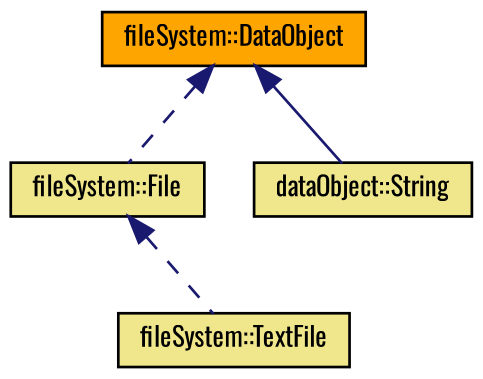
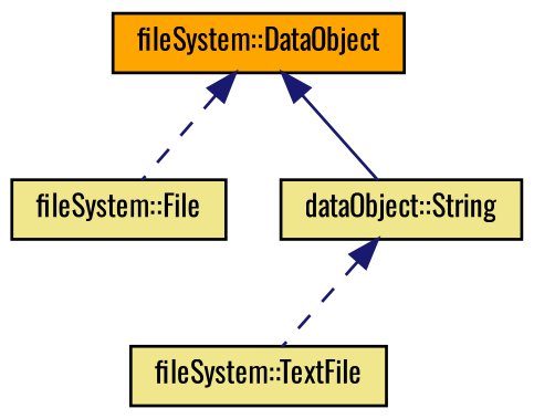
  digraph {
    fontname=Oswald
    node [color=black fillcolor=khaki fontname=Oswald fontsize=10 shape=record style=filled]
    edge [color=midnightblue dir=back fontname=Oswald fontsize=10 labelfontname=Helvetica labelfontsize=10 style=dashed]
    n1 [fontcolor=black height=0.2 label="fileSystem::TextFile" width=0.4]
    n2 [height=0.2 label="fileSystem::File" width=0.4]
    n3 [fillcolor=orange height=0.2 label="fileSystem::DataObject" width=0.4]
    n4 [height=0.2 label="dataObject::String" width=0.4]
-   n2 -> n1
+   n4 -> n1
    n3 -> n2
    n3 -> n4 [style=solid]
  }
